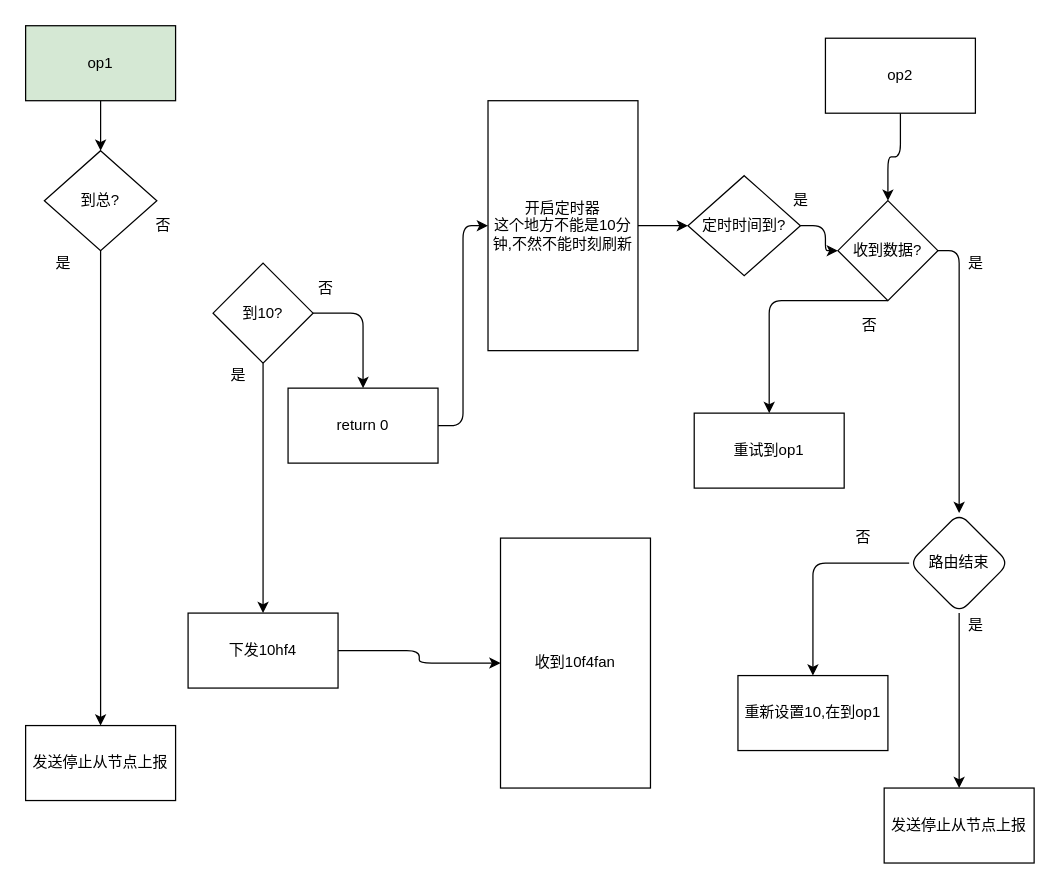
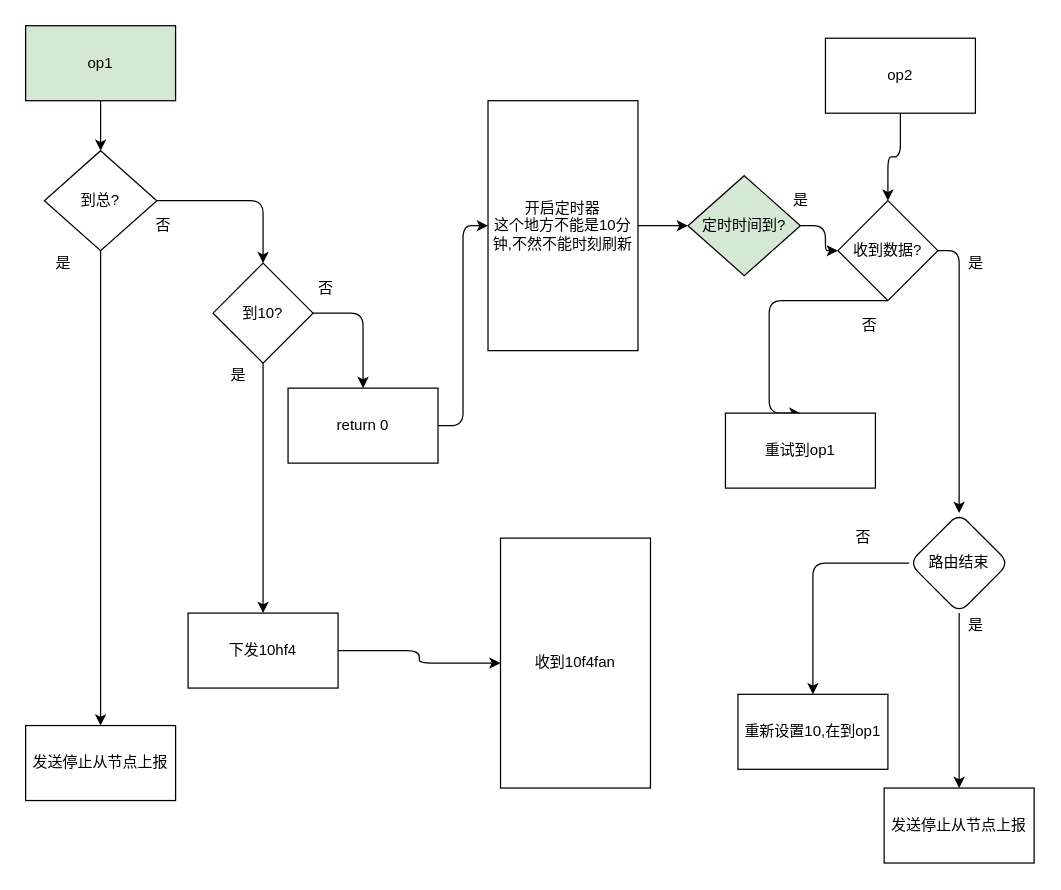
  <mxCell id="0" />
  <mxCell id="1" parent="0" />
  <mxCell id="2" style="edgeStyle=orthogonalEdgeStyle;curved=0;rounded=1;sketch=0;orthogonalLoop=1;jettySize=auto;html=1;exitX=0.5;exitY=1;exitDx=0;exitDy=0;entryX=0.5;entryY=0;entryDx=0;entryDy=0;" edge="1" parent="1" source="3" target="7"><mxGeometry relative="1" as="geometry" /></mxCell>
  <mxCell id="3" value="op1" style="rounded=0;whiteSpace=wrap;html=1;sketch=0;fillColor=#d5e8d4;" vertex="1" parent="1"><mxGeometry x="20" y="20" width="120" height="60" as="geometry" /></mxCell>
  <mxCell id="4" value="发送停止从节点上报" style="rounded=0;whiteSpace=wrap;html=1;sketch=0;" vertex="1" parent="1"><mxGeometry x="20" y="580" width="120" height="60" as="geometry" /></mxCell>
  <mxCell id="5" style="edgeStyle=orthogonalEdgeStyle;curved=0;rounded=1;sketch=0;orthogonalLoop=1;jettySize=auto;html=1;exitX=0.5;exitY=1;exitDx=0;exitDy=0;" edge="1" parent="1" source="7" target="4"><mxGeometry relative="1" as="geometry" /></mxCell>
+ <mxCell id="6" style="edgeStyle=orthogonalEdgeStyle;curved=0;rounded=1;sketch=0;orthogonalLoop=1;jettySize=auto;html=1;exitX=1;exitY=0.5;exitDx=0;exitDy=0;entryX=0.5;entryY=0;entryDx=0;entryDy=0;" edge="1" parent="1" source="7" target="11"><mxGeometry relative="1" as="geometry" /></mxCell>
  <mxCell id="7" value="到总?" style="rhombus;whiteSpace=wrap;html=1;rounded=0;sketch=0;" vertex="1" parent="1"><mxGeometry x="35" y="120" width="90" height="80" as="geometry" /></mxCell>
  <mxCell id="8" value="是" style="text;html=1;align=center;verticalAlign=middle;resizable=0;points=[];autosize=1;" vertex="1" parent="1"><mxGeometry x="35" y="200" width="30" height="20" as="geometry" /></mxCell>
  <mxCell id="9" style="edgeStyle=orthogonalEdgeStyle;curved=0;rounded=1;sketch=0;orthogonalLoop=1;jettySize=auto;html=1;exitX=0.5;exitY=1;exitDx=0;exitDy=0;entryX=0.5;entryY=0;entryDx=0;entryDy=0;" edge="1" parent="1" source="11" target="14"><mxGeometry relative="1" as="geometry" /></mxCell>
  <mxCell id="10" style="edgeStyle=orthogonalEdgeStyle;curved=0;rounded=1;sketch=0;orthogonalLoop=1;jettySize=auto;html=1;exitX=1;exitY=0.5;exitDx=0;exitDy=0;entryX=0.5;entryY=0;entryDx=0;entryDy=0;" edge="1" parent="1" source="11" target="17"><mxGeometry relative="1" as="geometry" /></mxCell>
  <mxCell id="11" value="到10?" style="rhombus;whiteSpace=wrap;html=1;rounded=0;sketch=0;" vertex="1" parent="1"><mxGeometry x="170" y="210" width="80" height="80" as="geometry" /></mxCell>
  <mxCell id="12" value="否" style="text;html=1;align=center;verticalAlign=middle;resizable=0;points=[];autosize=1;" vertex="1" parent="1"><mxGeometry x="115" y="170" width="30" height="20" as="geometry" /></mxCell>
  <mxCell id="13" style="edgeStyle=orthogonalEdgeStyle;curved=0;rounded=1;sketch=0;orthogonalLoop=1;jettySize=auto;html=1;entryX=0;entryY=0.5;entryDx=0;entryDy=0;" edge="1" parent="1" source="14" target="23"><mxGeometry relative="1" as="geometry" /></mxCell>
  <mxCell id="14" value="下发10hf4" style="rounded=0;whiteSpace=wrap;html=1;sketch=0;" vertex="1" parent="1"><mxGeometry x="150" y="490" width="120" height="60" as="geometry" /></mxCell>
  <mxCell id="15" value="是" style="text;html=1;align=center;verticalAlign=middle;resizable=0;points=[];autosize=1;" vertex="1" parent="1"><mxGeometry x="175" y="290" width="30" height="20" as="geometry" /></mxCell>
  <mxCell id="16" style="edgeStyle=orthogonalEdgeStyle;curved=0;rounded=1;sketch=0;orthogonalLoop=1;jettySize=auto;html=1;entryX=0;entryY=0.5;entryDx=0;entryDy=0;" edge="1" parent="1" source="17" target="22"><mxGeometry relative="1" as="geometry" /></mxCell>
  <mxCell id="17" value="return 0" style="rounded=0;whiteSpace=wrap;html=1;sketch=0;" vertex="1" parent="1"><mxGeometry x="230" y="310" width="120" height="60" as="geometry" /></mxCell>
  <mxCell id="18" value="否" style="text;html=1;align=center;verticalAlign=middle;resizable=0;points=[];autosize=1;" vertex="1" parent="1"><mxGeometry x="245" y="220" width="30" height="20" as="geometry" /></mxCell>
  <mxCell id="19" style="edgeStyle=orthogonalEdgeStyle;curved=0;rounded=1;sketch=0;orthogonalLoop=1;jettySize=auto;html=1;exitX=0.5;exitY=1;exitDx=0;exitDy=0;" edge="1" parent="1" source="20" target="28"><mxGeometry relative="1" as="geometry" /></mxCell>
  <mxCell id="20" value="op2" style="rounded=0;whiteSpace=wrap;html=1;sketch=0;" vertex="1" parent="1"><mxGeometry x="660" y="30" width="120" height="60" as="geometry" /></mxCell>
  <mxCell id="21" style="edgeStyle=orthogonalEdgeStyle;curved=0;rounded=1;sketch=0;orthogonalLoop=1;jettySize=auto;html=1;exitX=1;exitY=0.5;exitDx=0;exitDy=0;" edge="1" parent="1" source="22" target="25"><mxGeometry relative="1" as="geometry" /></mxCell>
  <mxCell id="22" value="开启定时器&lt;br&gt;这个地方不能是10分钟,不然不能时刻刷新" style="rounded=0;whiteSpace=wrap;html=1;sketch=0;" vertex="1" parent="1"><mxGeometry x="390" y="80" width="120" height="200" as="geometry" /></mxCell>
  <mxCell id="23" value="收到10f4fan" style="rounded=0;whiteSpace=wrap;html=1;sketch=0;" vertex="1" parent="1"><mxGeometry x="400" y="430" width="120" height="200" as="geometry" /></mxCell>
  <mxCell id="24" style="edgeStyle=orthogonalEdgeStyle;curved=0;rounded=1;sketch=0;orthogonalLoop=1;jettySize=auto;html=1;" edge="1" parent="1" source="25" target="28"><mxGeometry relative="1" as="geometry" /></mxCell>
- <mxCell id="25" value="定时时间到?" style="rhombus;whiteSpace=wrap;html=1;rounded=0;sketch=0;" vertex="1" parent="1"><mxGeometry x="550" y="140" width="90" height="80" as="geometry" /></mxCell>
+ <mxCell id="25" value="定时时间到?" style="rhombus;whiteSpace=wrap;html=1;rounded=0;sketch=0;fillColor=#d5e8d4;" vertex="1" parent="1"><mxGeometry x="550" y="140" width="90" height="80" as="geometry" /></mxCell>
  <mxCell id="26" style="edgeStyle=orthogonalEdgeStyle;curved=0;rounded=1;sketch=0;orthogonalLoop=1;jettySize=auto;html=1;entryX=0.5;entryY=0;entryDx=0;entryDy=0;" edge="1" parent="1" source="28" target="30"><mxGeometry relative="1" as="geometry"><Array as="points"><mxPoint x="615" y="240" /></Array></mxGeometry></mxCell>
  <mxCell id="27" style="edgeStyle=orthogonalEdgeStyle;curved=0;rounded=1;sketch=0;orthogonalLoop=1;jettySize=auto;html=1;" edge="1" parent="1" source="28"><mxGeometry relative="1" as="geometry"><mxPoint x="767" y="410" as="targetPoint" /><Array as="points"><mxPoint x="767" y="200" /></Array></mxGeometry></mxCell>
  <mxCell id="28" value="收到数据?" style="rhombus;whiteSpace=wrap;html=1;rounded=0;sketch=0;" vertex="1" parent="1"><mxGeometry x="670" y="160" width="80" height="80" as="geometry" /></mxCell>
  <mxCell id="29" value="是" style="text;html=1;align=center;verticalAlign=middle;resizable=0;points=[];autosize=1;" vertex="1" parent="1"><mxGeometry x="625" y="150" width="30" height="20" as="geometry" /></mxCell>
- <mxCell id="30" value="重试到op1" style="rounded=0;whiteSpace=wrap;html=1;sketch=0;" vertex="1" parent="1"><mxGeometry x="555" y="330" width="120" height="60" as="geometry" /></mxCell>
+ <mxCell id="30" value="重试到op1" style="rounded=0;whiteSpace=wrap;html=1;sketch=0;" vertex="1" parent="1"><mxGeometry x="580" y="330" width="120" height="60" as="geometry" /></mxCell>
  <mxCell id="31" value="否" style="text;html=1;align=center;verticalAlign=middle;resizable=0;points=[];autosize=1;" vertex="1" parent="1"><mxGeometry x="680" y="250" width="30" height="20" as="geometry" /></mxCell>
  <mxCell id="32" value="是" style="text;html=1;align=center;verticalAlign=middle;resizable=0;points=[];autosize=1;" vertex="1" parent="1"><mxGeometry x="765" y="200" width="30" height="20" as="geometry" /></mxCell>
  <mxCell id="33" style="edgeStyle=orthogonalEdgeStyle;curved=0;rounded=1;sketch=0;orthogonalLoop=1;jettySize=auto;html=1;entryX=0.5;entryY=0;entryDx=0;entryDy=0;" edge="1" parent="1" source="35" target="36"><mxGeometry relative="1" as="geometry" /></mxCell>
  <mxCell id="34" style="edgeStyle=orthogonalEdgeStyle;curved=0;rounded=1;sketch=0;orthogonalLoop=1;jettySize=auto;html=1;entryX=0.5;entryY=0;entryDx=0;entryDy=0;" edge="1" parent="1" source="35" target="38"><mxGeometry relative="1" as="geometry" /></mxCell>
  <mxCell id="35" value="路由结束" style="rhombus;whiteSpace=wrap;html=1;rounded=1;sketch=0;" vertex="1" parent="1"><mxGeometry x="727" y="410" width="80" height="80" as="geometry" /></mxCell>
- <mxCell id="36" value="重新设置10,在到op1" style="rounded=0;whiteSpace=wrap;html=1;sketch=0;" vertex="1" parent="1"><mxGeometry x="590" y="540" width="120" height="60" as="geometry" /></mxCell>
+ <mxCell id="36" value="重新设置10,在到op1" style="rounded=0;whiteSpace=wrap;html=1;sketch=0;" vertex="1" parent="1"><mxGeometry x="590" y="555" width="120" height="60" as="geometry" /></mxCell>
  <mxCell id="37" value="否" style="text;html=1;align=center;verticalAlign=middle;resizable=0;points=[];autosize=1;" vertex="1" parent="1"><mxGeometry x="675" y="420" width="30" height="20" as="geometry" /></mxCell>
  <mxCell id="38" value="发送停止从节点上报" style="rounded=0;whiteSpace=wrap;html=1;sketch=0;" vertex="1" parent="1"><mxGeometry x="707" y="630" width="120" height="60" as="geometry" /></mxCell>
  <mxCell id="39" value="是" style="text;html=1;align=center;verticalAlign=middle;resizable=0;points=[];autosize=1;" vertex="1" parent="1"><mxGeometry x="765" y="490" width="30" height="20" as="geometry" /></mxCell>
